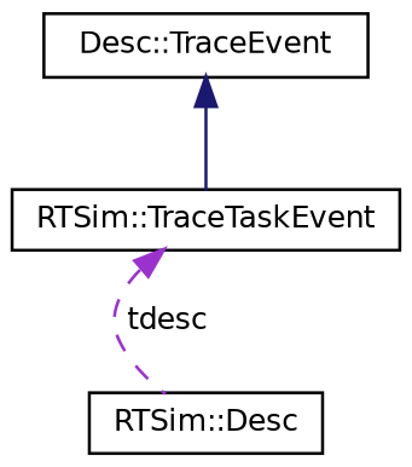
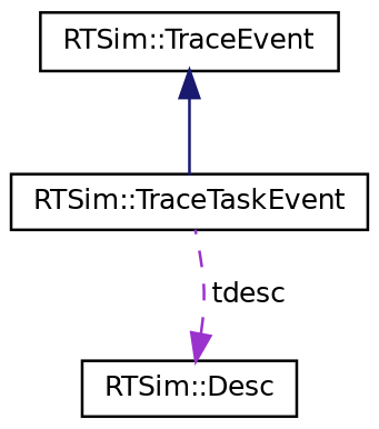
  digraph {
    node [color=black fillcolor=white fontname=Helvetica fontsize=10 shape=record style=filled]
    edge [dir=back fontname=Helvetica fontsize=10 labelfontname=Helvetica labelfontsize=10]
    n1 [height=0.2 label="RTSim::TraceTaskEvent" width=0.4]
-   n2 [height=0.2 label="Desc::TraceEvent" width=0.4]
+   n2 [height=0.2 label="RTSim::TraceEvent" width=0.4]
    n3 [height=0.2 label="RTSim::Desc" width=0.4]
    n2 -> n1 [color=midnightblue style=solid]
-   n1 -> n3 [color=darkorchid3 label=" tdesc" style=dashed]
+   n3 -> n1 [color=darkorchid3 label=" tdesc" style=dashed]
  }
